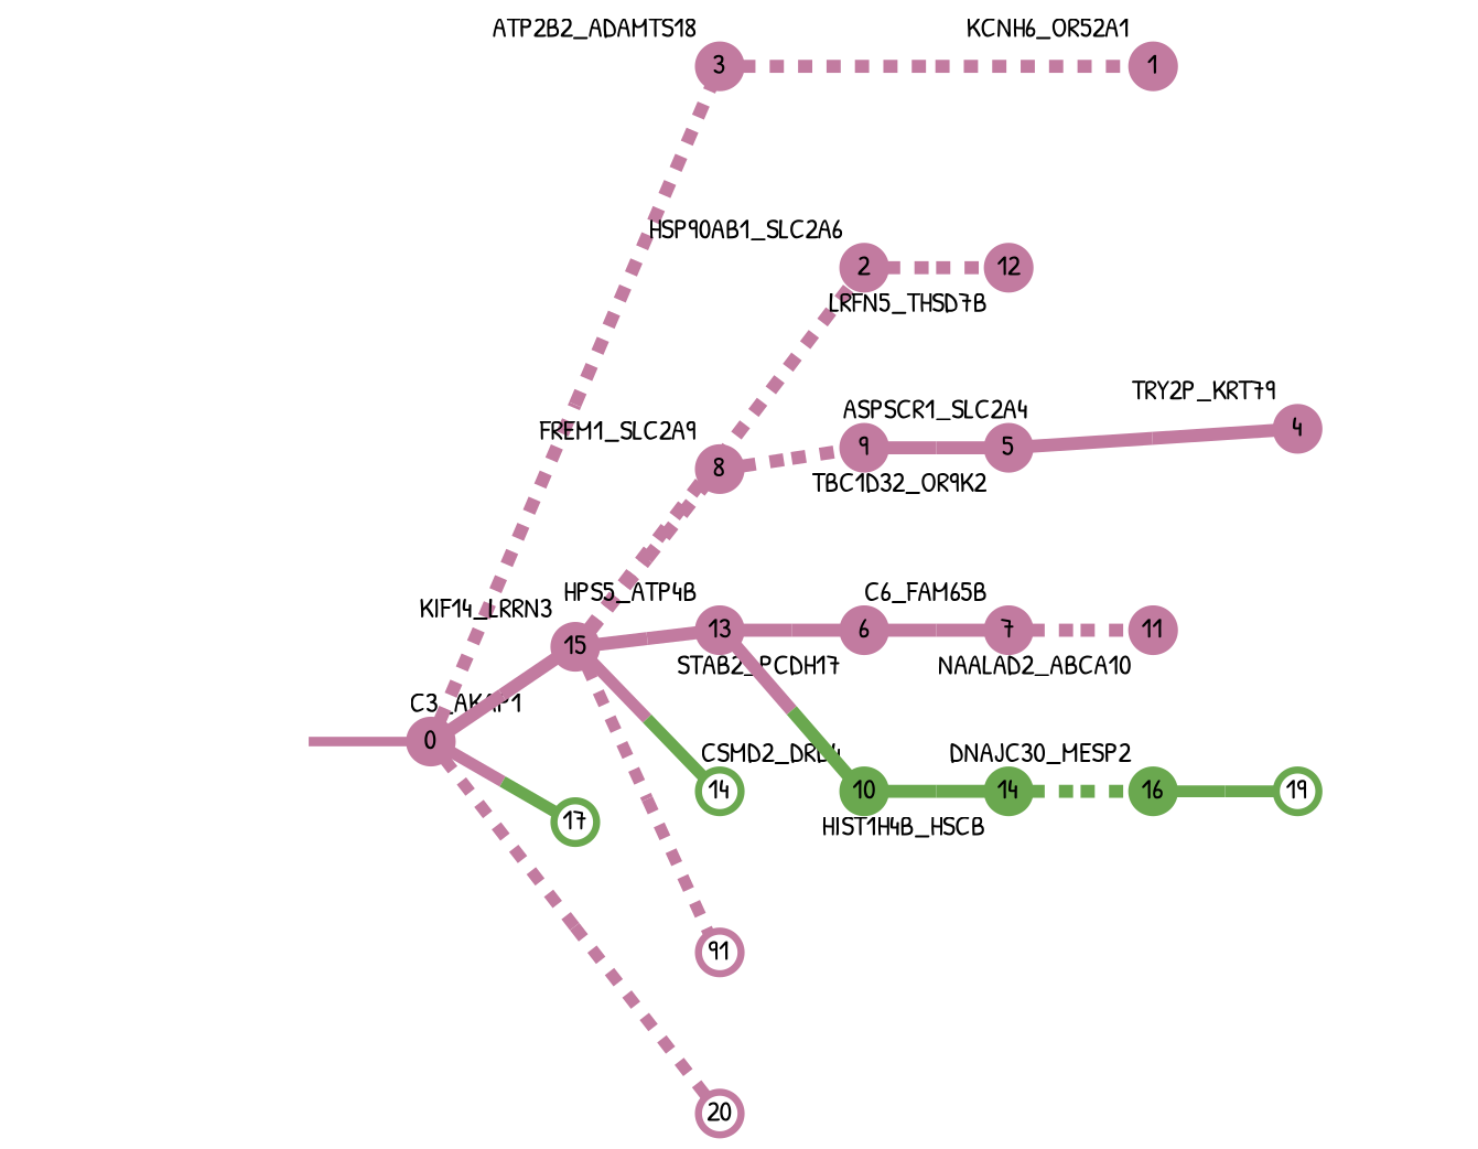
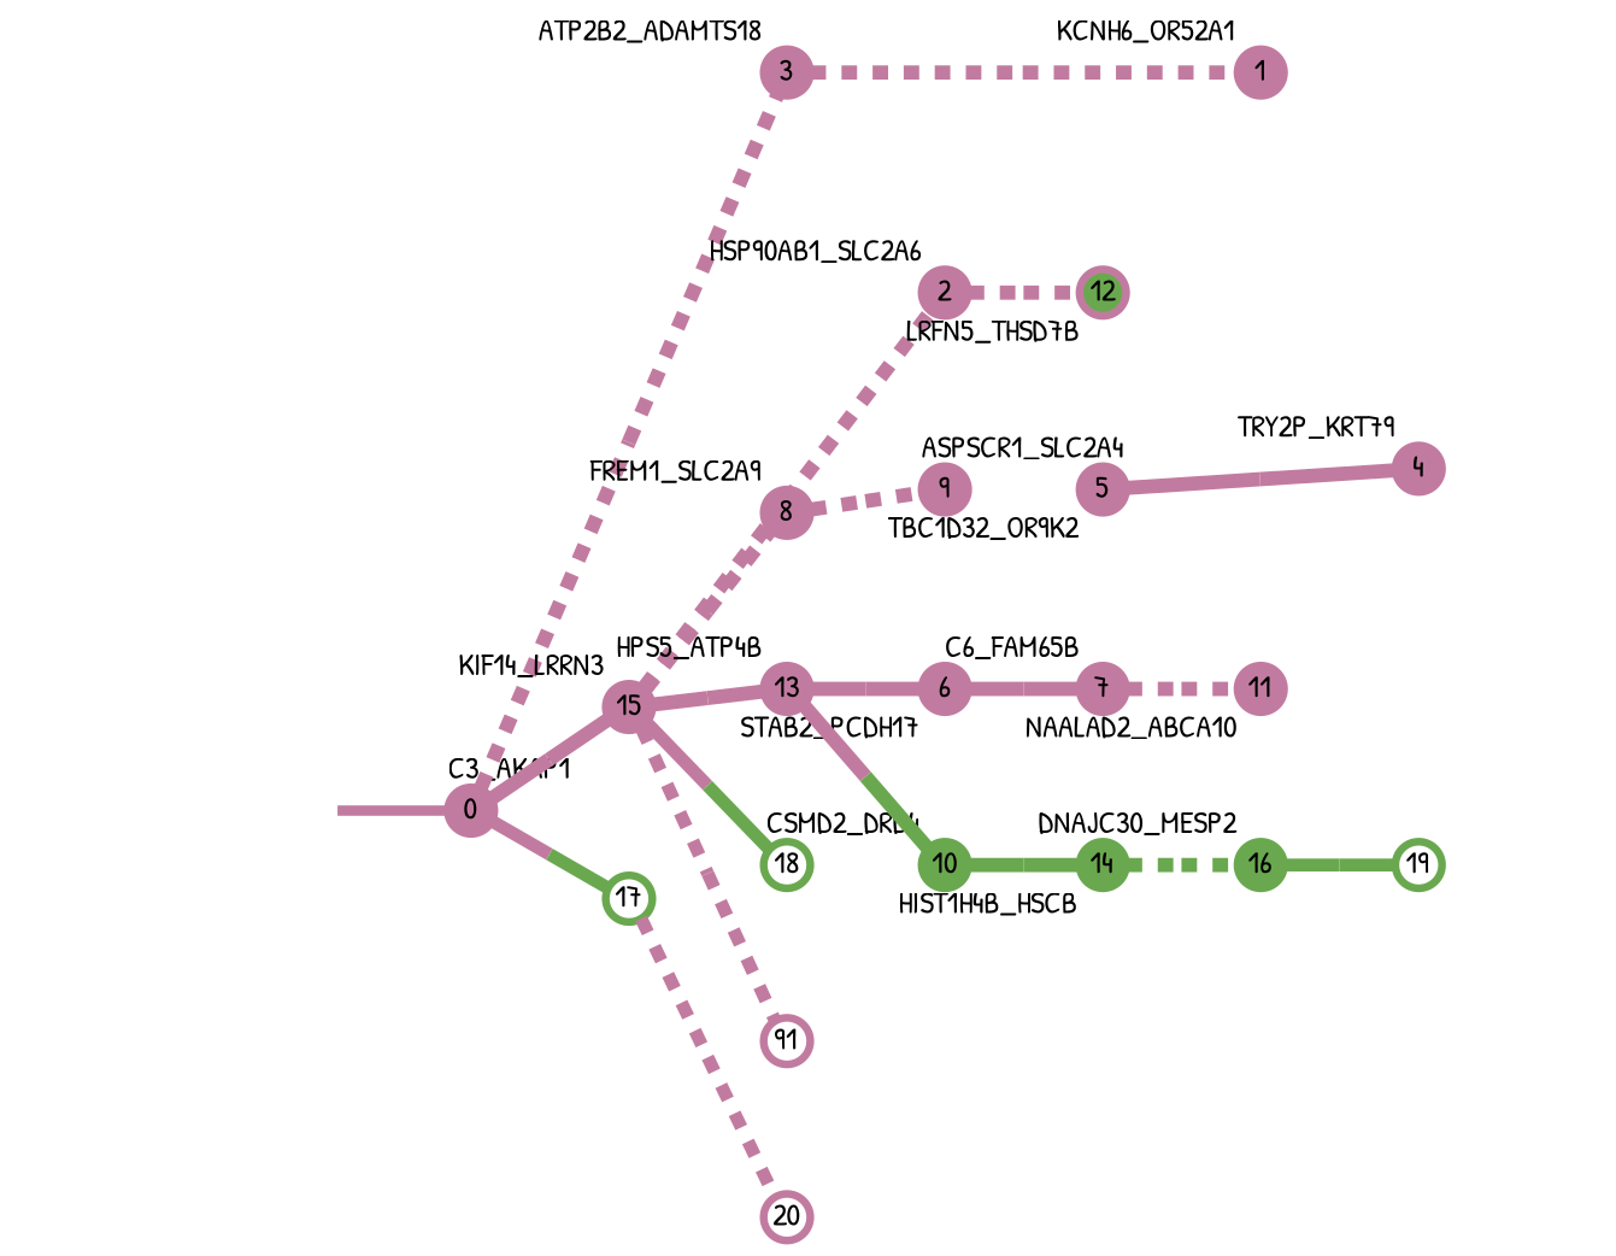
  strict digraph {
    fontname="Patrick Hand"
    forcelabels=true
    nodesep=0.7
    rankdir=LR
    ranksep=0.6
    splines=false
    node [color="#c27ba0ff" fillcolor="#c27ba0ff" fixedsize=true fontname="Patrick Hand" fontsize="12pt" penwidth=3 shape=circle style=filled]
    edge [arrowsize=0 color="#c27ba0ff;0.5:#c27ba0ff" fontname="Patrick Hand" minlen=1.0793651342391968 penwidth=5.5 style=bold]
    0 [height=0.25 xlabel=C3_AKAP1]
    3 [height=0.25 xlabel=ATP2B2_ADAMTS18]
    15 [height=0.25 xlabel=KIF14_LRRN3]
    17 [color="#6aa84fff" fillcolor="#6aa84fff" height=0.25 style=solid]
    20 [height=0.25 style=solid]
    1 [height=0.25 xlabel=KCNH6_OR52A1]
    2 [height=0.25 xlabel=HSP90AB1_SLC2A6]
    8 [height=0.25 xlabel=FREM1_SLC2A9]
    13 [height=0.25 xlabel=HPS5_ATP4B]
-   18 [color="#6aa84fff" fillcolor="#6aa84fff" height=0.25 style=solid label=14]
+   18 [color="#6aa84fff" fillcolor="#6aa84fff" height=0.25 style=solid]
    n11 [height=0.25 label=91 style=solid]
-   12 [height=0.25 xlabel=LRFN5_THSD7B]
+   12 [fillcolor="#6aa84fff" height=0.25 xlabel=LRFN5_THSD7B]
    9 [height=0.25 xlabel=ASPSCR1_SLC2A4]
    6 [height=0.25 xlabel=STAB2_PCDH17]
    10 [color="#6aa84fff" fillcolor="#6aa84fff" height=0.25 xlabel=CSMD2_DRD4]
    5 [height=0.25 xlabel=TBC1D32_OR9K2]
    4 [height=0.25 xlabel=TRY2P_KRT79]
    7 [height=0.25 xlabel=C6_FAM65B]
    11 [height=0.25 xlabel=NAALAD2_ABCA10]
    14 [color="#6aa84fff" fillcolor="#6aa84fff" height=0.25 xlabel=HIST1H4B_HSCB]
    16 [color="#6aa84fff" fillcolor="#6aa84fff" height=0.25 xlabel=DNAJC30_MESP2]
    19 [color="#6aa84fff" fillcolor="#6aa84fff" height=0.25 style=solid]
    normal [style=invis xlabel=C3_AKAP1 color="" fillcolor="" fixedsize="" fontsize="" shape=""]
    0 -> 3 [minlen=2.1111111640930176 style=dashed]
    0 -> 15 [minlen=1.317460298538208]
    0 -> 17 [color="#c27ba0ff;0.5:#6aa84fff" penwidth=5]
-   0 -> 20 [penwidth=5 style=dashed]
+   17 -> 20 [penwidth=5 style=dashed]
    3 -> 1 [minlen=3.0 style=dashed]
    15 -> 2 [minlen=2.2063491344451904 style=dashed]
    15 -> 8 [minlen=1.6031745672225952 style=dashed]
    15 -> 13 [minlen=1.3809523582458496]
    15 -> 18 [color="#c27ba0ff;0.5:#6aa84fff" penwidth=5]
    15 -> n11 [penwidth=5 style=dashed]
    2 -> 12 [minlen=1.3809523582458496 style=dashed]
    8 -> 9 [minlen=1.4444444179534912 style=dashed]
    13 -> 6 [minlen=1.7619047164916992]
    13 -> 10 [color="#c27ba0ff;0.5:#6aa84fff" minlen=1.4126983880996704]
-   9 -> 5 [minlen=1.8253967761993408]
    6 -> 7 [minlen=1.730158805847168]
    10 -> 14 [color="#6aa84fff;0.5:#6aa84fff" minlen=1.3809523582458496]
    5 -> 4 [minlen=2.0158729553222656]
    7 -> 11 [minlen=1.4126983880996704 style=dashed]
    14 -> 16 [color="#6aa84fff;0.5:#6aa84fff" minlen=1.158730149269104 style=dashed]
    16 -> 19 [color="#6aa84fff;0.5:#6aa84fff" penwidth=5]
    normal -> 0 [color="#c27ba0ff" penwidth=4 minlen=""]
  }
